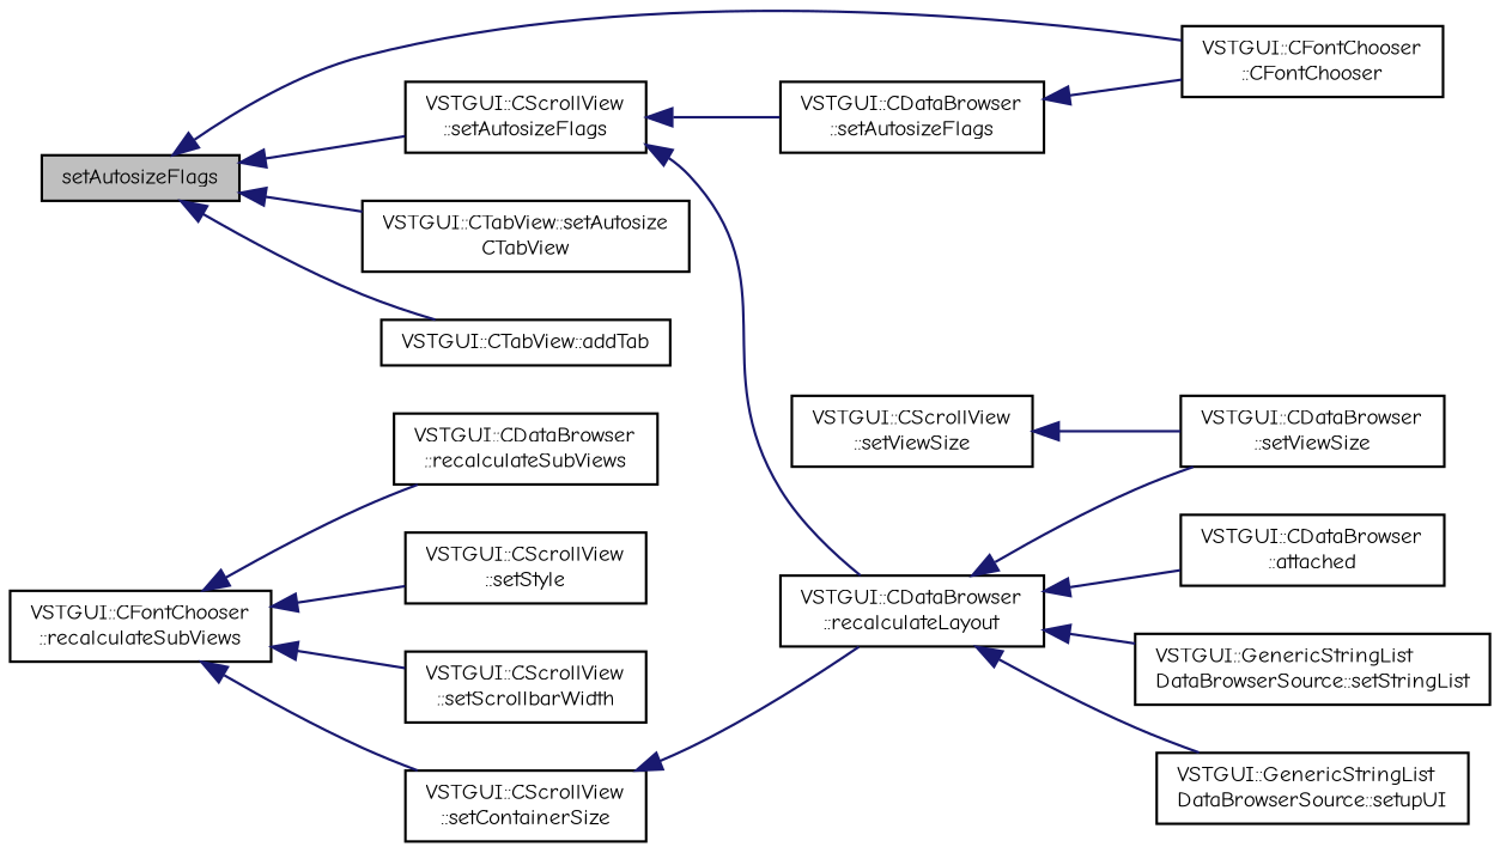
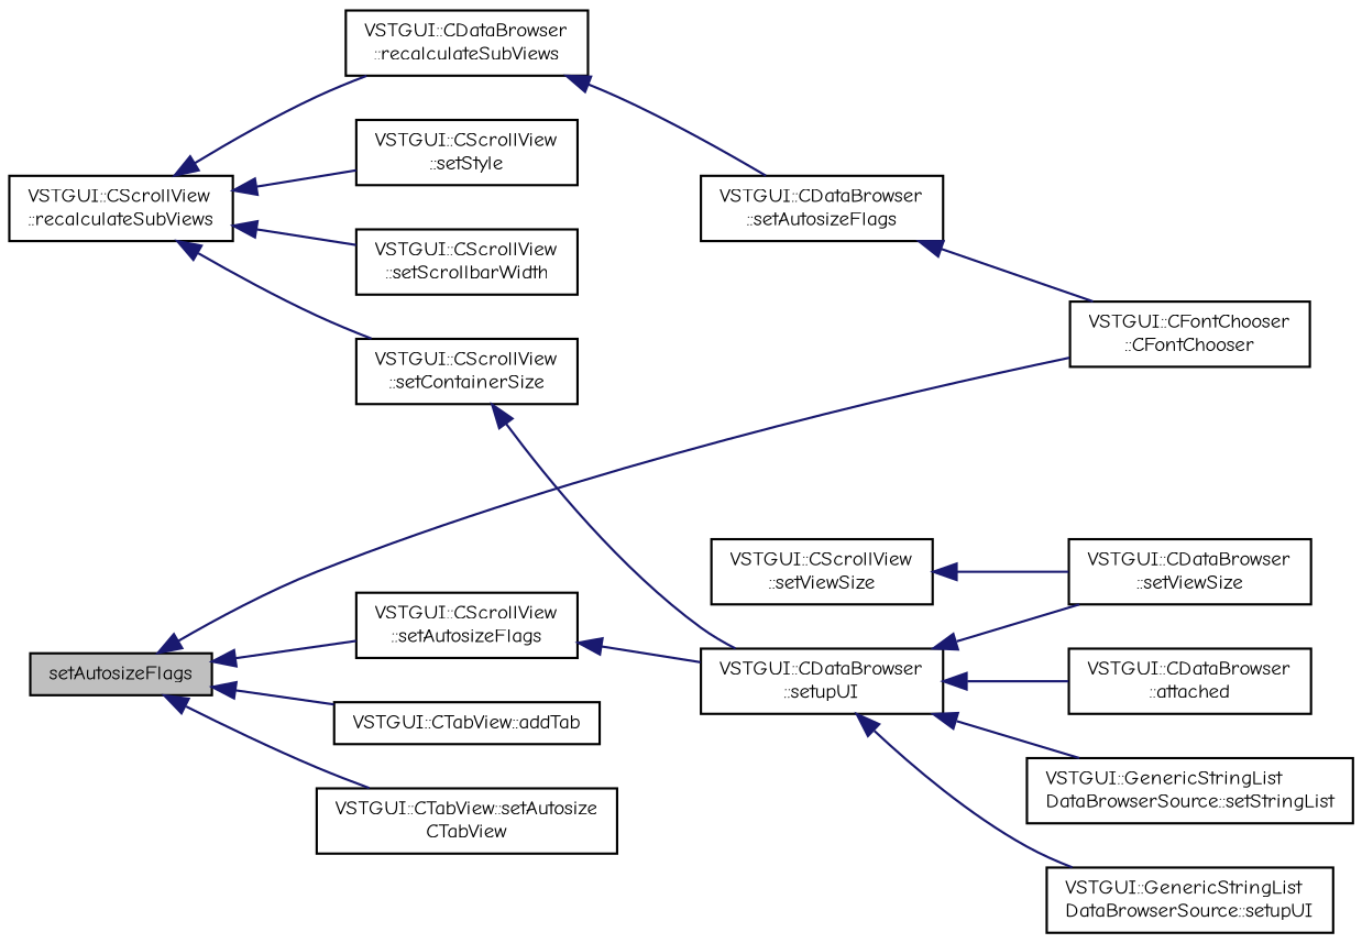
  digraph {
    fontname="Comic Neue"
    rankdir=LR
    node [color=black fontname="Comic Neue" fontsize=9 shape=record]
    edge [color=midnightblue dir=back fontname="Comic Neue" fontsize=9 labelfontname=Arial labelfontsize=9 style=solid]
    n1 [fillcolor=grey75 fontcolor=black height=0.2 label=setAutosizeFlags style=filled width=0.4]
    n2 [height=0.2 label="VSTGUI::CFontChooser\l::CFontChooser" width=0.4]
    n3 [height=0.2 label="VSTGUI::CScrollView\l::setAutosizeFlags" width=0.4]
    n4 [height=0.2 label="VSTGUI::CTabView::setAutosize\lCTabView" width=0.4]
    n5 [height=0.2 label="VSTGUI::CTabView::addTab" width=0.4]
-   n6 [height=0.2 label="VSTGUI::CDataBrowser\l::recalculateLayout" width=0.4]
+   n6 [height=0.2 label="VSTGUI::CDataBrowser\l::setupUI" width=0.4]
    n7 [height=0.2 label="VSTGUI::CDataBrowser\l::setViewSize" width=0.4]
    n8 [height=0.2 label="VSTGUI::CDataBrowser\l::attached" width=0.4]
    n9 [height=0.2 label="VSTGUI::GenericStringList\lDataBrowserSource::setStringList" width=0.4]
    n10 [height=0.2 label="VSTGUI::GenericStringList\lDataBrowserSource::setupUI" width=0.4]
-   n11 [height=0.2 label="VSTGUI::CFontChooser\l::recalculateSubViews" width=0.4]
+   n11 [height=0.2 label="VSTGUI::CScrollView\l::recalculateSubViews" width=0.4]
    n12 [height=0.2 label="VSTGUI::CDataBrowser\l::recalculateSubViews" width=0.4]
    n13 [height=0.2 label="VSTGUI::CScrollView\l::setStyle" width=0.4]
    n14 [height=0.2 label="VSTGUI::CScrollView\l::setScrollbarWidth" width=0.4]
    n15 [height=0.2 label="VSTGUI::CScrollView\l::setContainerSize" width=0.4]
    n16 [height=0.2 label="VSTGUI::CDataBrowser\l::setAutosizeFlags" width=0.4]
    n17 [height=0.2 label="VSTGUI::CScrollView\l::setViewSize" width=0.4]
    n1 -> n2
    n1 -> n3
    n1 -> n4
    n1 -> n5
    n3 -> n6
-   n3 -> n16
+   n12 -> n16
    n6 -> n7
    n6 -> n8
    n6 -> n9
    n6 -> n10
    n11 -> n12
    n11 -> n13
    n11 -> n14
    n11 -> n15
    n15 -> n6
    n16 -> n2
    n17 -> n7
  }
